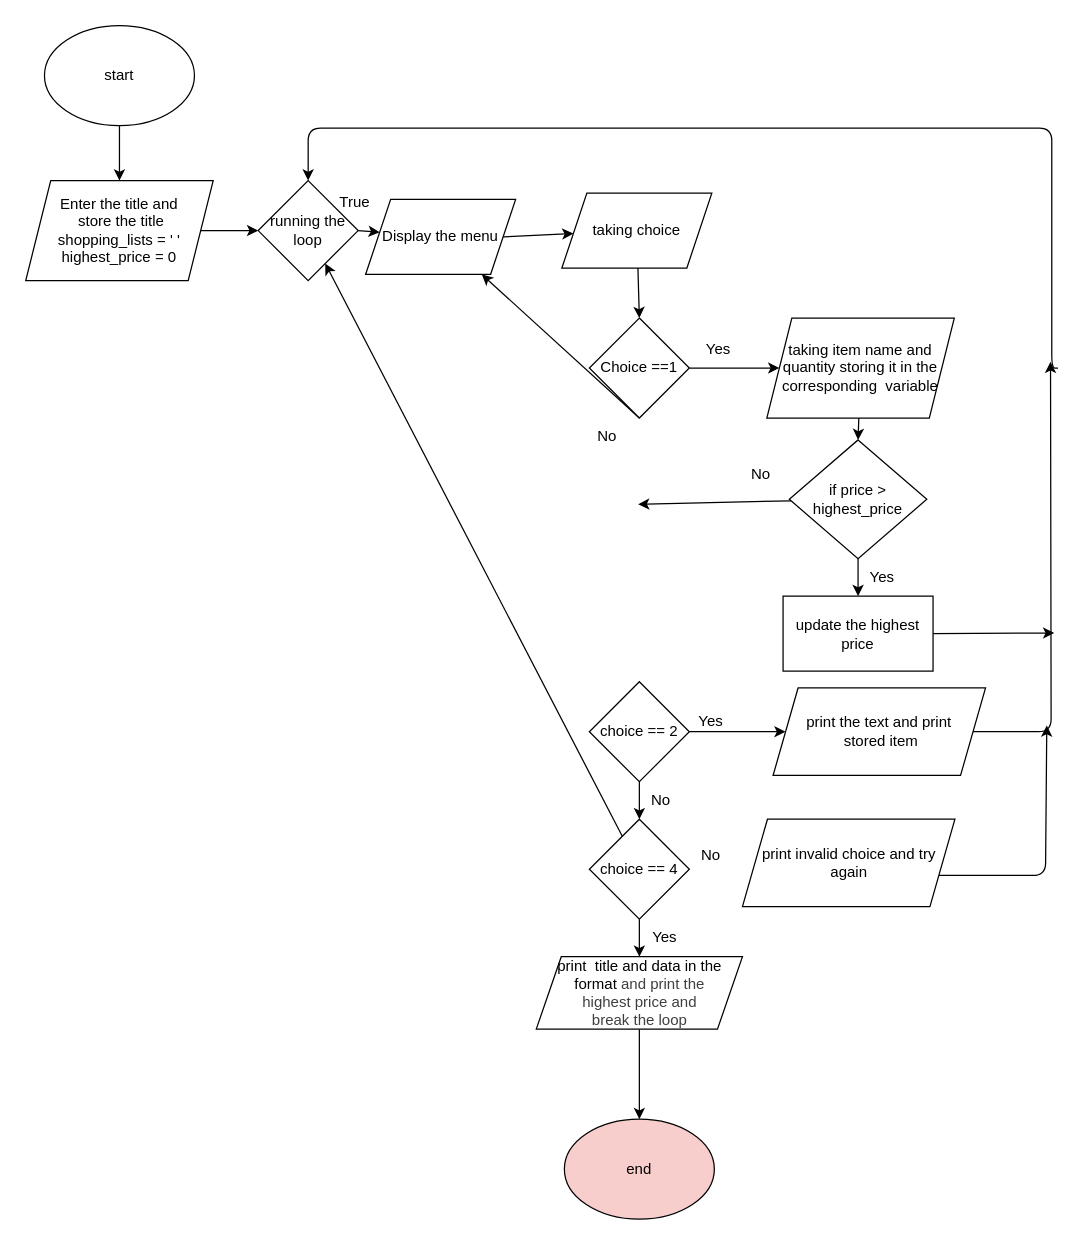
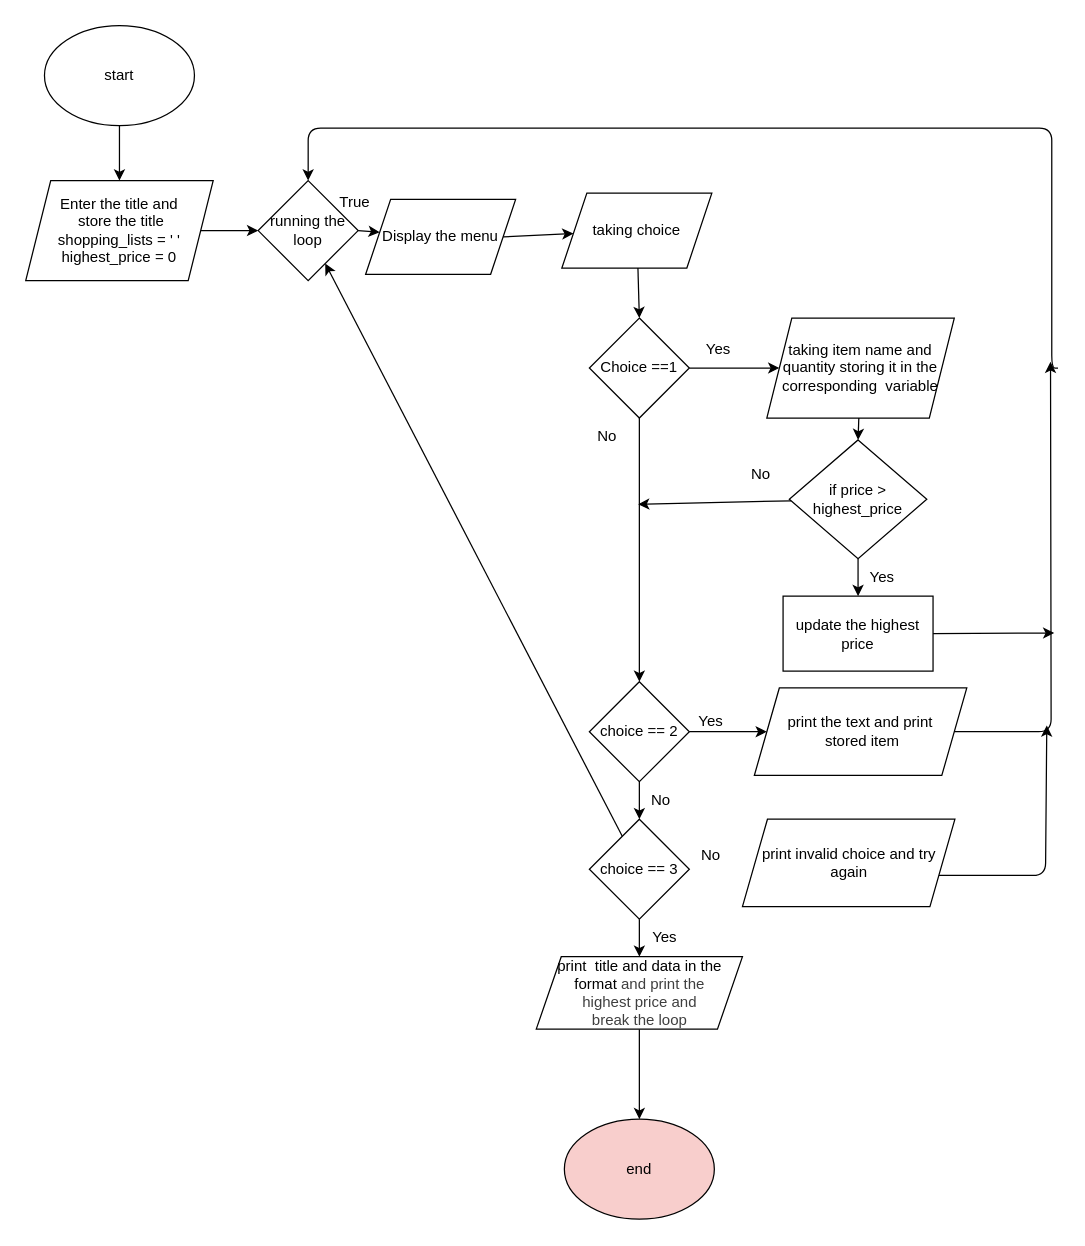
  <mxCell id="0" />
  <mxCell id="1" parent="0" />
  <mxCell id="2" style="edgeStyle=none;html=1;exitX=0.5;exitY=1;exitDx=0;exitDy=0;entryX=0.5;entryY=0;entryDx=0;entryDy=0;" parent="1" source="3" target="5" edge="1"><mxGeometry relative="1" as="geometry"><mxPoint x="115" y="112" as="sourcePoint" /><mxPoint x="110" y="152" as="targetPoint" /></mxGeometry></mxCell>
  <mxCell id="3" value="start" style="ellipse;whiteSpace=wrap;html=1;" parent="1" vertex="1"><mxGeometry width="120" height="80" as="geometry" x="35" y="20" /></mxCell>
  <mxCell id="4" style="edgeStyle=none;html=1;exitX=1;exitY=0.5;exitDx=0;exitDy=0;entryX=0;entryY=0.5;entryDx=0;entryDy=0;" parent="1" source="5" target="6" edge="1"><mxGeometry relative="1" as="geometry"><mxPoint x="170" y="192" as="sourcePoint" /></mxGeometry></mxCell>
  <mxCell id="5" value="Enter the title and&lt;div&gt;&amp;nbsp;store the title&lt;div&gt;shopping_lists = ' '&lt;/div&gt;&lt;/div&gt;&lt;div&gt;highest_price = 0&lt;/div&gt;" style="shape=parallelogram;perimeter=parallelogramPerimeter;whiteSpace=wrap;html=1;fixedSize=1;" parent="1" vertex="1"><mxGeometry x="20" y="144" width="150" height="80" as="geometry" /></mxCell>
  <mxCell id="6" value="running the loop" style="rhombus;whiteSpace=wrap;html=1;" parent="1" vertex="1"><mxGeometry x="206" y="144" width="80" height="80" as="geometry" /></mxCell>
  <mxCell id="7" value="True&lt;div&gt;&lt;br&gt;&lt;/div&gt;" style="text;html=1;align=center;verticalAlign=middle;resizable=0;points=[];autosize=1;strokeColor=none;fillColor=none;" parent="1" vertex="1"><mxGeometry x="258" y="149" width="50" height="40" as="geometry" /></mxCell>
  <mxCell id="8" style="edgeStyle=none;html=1;entryX=0.5;entryY=0;entryDx=0;entryDy=0;" parent="1" source="9" target="12" edge="1"><mxGeometry relative="1" as="geometry" /></mxCell>
  <mxCell id="9" value="taking choice" style="shape=parallelogram;perimeter=parallelogramPerimeter;whiteSpace=wrap;html=1;fixedSize=1;" parent="1" vertex="1"><mxGeometry x="449" y="154" width="120" height="60" as="geometry" /></mxCell>
- <mxCell id="10" style="edgeStyle=none;html=1;exitX=0.5;exitY=1;exitDx=0;exitDy=0;" parent="1" source="12" target="18" edge="1"><mxGeometry relative="1" as="geometry"><mxPoint x="511" y="484" as="sourcePoint" /></mxGeometry></mxCell>
+ <mxCell id="10" style="edgeStyle=none;html=1;entryX=0.5;entryY=0;entryDx=0;entryDy=0;exitX=0.5;exitY=1;exitDx=0;exitDy=0;" parent="1" source="12" target="27" edge="1"><mxGeometry relative="1" as="geometry"><mxPoint x="511" y="484" as="sourcePoint" /></mxGeometry></mxCell>
  <mxCell id="11" style="edgeStyle=none;html=1;entryX=0;entryY=0.5;entryDx=0;entryDy=0;" parent="1" source="12" target="16" edge="1"><mxGeometry relative="1" as="geometry" /></mxCell>
  <mxCell id="12" value="Choice ==1" style="rhombus;whiteSpace=wrap;html=1;" parent="1" vertex="1"><mxGeometry x="471" y="254" width="80" height="80" as="geometry" /></mxCell>
  <mxCell id="13" value="Yes" style="text;html=1;align=center;verticalAlign=middle;resizable=0;points=[];autosize=1;strokeColor=none;fillColor=none;" parent="1" vertex="1"><mxGeometry x="553.5" y="264" width="40" height="30" as="geometry" /></mxCell>
  <mxCell id="14" style="edgeStyle=orthogonalEdgeStyle;html=1;entryX=0.5;entryY=0;entryDx=0;entryDy=0;" parent="1" target="6" edge="1"><mxGeometry relative="1" as="geometry"><mxPoint x="262" y="102" as="targetPoint" /><Array as="points"><mxPoint x="841" y="294" /><mxPoint x="841" y="102" /><mxPoint x="246" y="102" /></Array><mxPoint x="846" y="294" as="sourcePoint" /></mxGeometry></mxCell>
  <mxCell id="15" style="edgeStyle=none;html=1;entryX=0.5;entryY=0;entryDx=0;entryDy=0;" parent="1" source="16" target="39" edge="1"><mxGeometry relative="1" as="geometry" /></mxCell>
  <mxCell id="16" value="&lt;div&gt;taking item name and quantity storing it in the corresponding&amp;nbsp; variable&lt;/div&gt;" style="shape=parallelogram;perimeter=parallelogramPerimeter;whiteSpace=wrap;html=1;fixedSize=1;" parent="1" vertex="1"><mxGeometry x="613" y="254" width="150" height="80" as="geometry" /></mxCell>
  <mxCell id="17" style="edgeStyle=none;html=1;exitX=1;exitY=0.5;exitDx=0;exitDy=0;" parent="1" source="18" target="9" edge="1"><mxGeometry relative="1" as="geometry" /></mxCell>
  <mxCell id="18" value="Display the menu" style="shape=parallelogram;perimeter=parallelogramPerimeter;whiteSpace=wrap;html=1;fixedSize=1;" parent="1" vertex="1"><mxGeometry x="292" y="159" width="120" height="60" as="geometry" /></mxCell>
  <mxCell id="19" value="No" style="text;html=1;align=center;verticalAlign=middle;resizable=0;points=[];autosize=1;strokeColor=none;fillColor=none;" parent="1" vertex="1"><mxGeometry x="465" y="334" width="40" height="30" as="geometry" /></mxCell>
  <mxCell id="20" style="edgeStyle=orthogonalEdgeStyle;html=1;" parent="1" source="21" edge="1"><mxGeometry relative="1" as="geometry"><mxPoint x="840" y="289" as="targetPoint" /></mxGeometry></mxCell>
- <mxCell id="21" value="print the text and print&lt;div&gt;&amp;nbsp;stored item&lt;/div&gt;" style="shape=parallelogram;perimeter=parallelogramPerimeter;whiteSpace=wrap;html=1;fixedSize=1;" parent="1" vertex="1"><mxGeometry x="618" y="550" width="170" height="70" as="geometry" /></mxCell>
+ <mxCell id="21" value="print the text and print&lt;div&gt;&amp;nbsp;stored item&lt;/div&gt;" style="shape=parallelogram;perimeter=parallelogramPerimeter;whiteSpace=wrap;html=1;fixedSize=1;" parent="1" vertex="1"><mxGeometry x="603" y="550" width="170" height="70" as="geometry" /></mxCell>
  <mxCell id="22" style="edgeStyle=none;html=1;entryX=0.5;entryY=0;entryDx=0;entryDy=0;" edge="1" parent="1" source="23" target="33"><mxGeometry relative="1" as="geometry" /></mxCell>
  <mxCell id="23" value="print&amp;nbsp; title and data in the format&lt;span style=&quot;color: rgb(63, 63, 63); background-color: transparent;&quot;&gt;&amp;nbsp;and print the&lt;/span&gt;&lt;div&gt;&lt;span style=&quot;color: rgb(63, 63, 63); background-color: transparent;&quot;&gt;&amp;nbsp;highest price and&amp;nbsp;&lt;/span&gt;&lt;/div&gt;&lt;div&gt;&lt;span style=&quot;color: rgb(63, 63, 63); background-color: transparent;&quot;&gt;break the loop&lt;/span&gt;&lt;/div&gt;" style="shape=parallelogram;perimeter=parallelogramPerimeter;whiteSpace=wrap;html=1;fixedSize=1;" parent="1" vertex="1"><mxGeometry x="428.5" y="765" width="165" height="58" as="geometry" /></mxCell>
  <mxCell id="24" style="edgeStyle=none;html=1;exitX=1;exitY=0.5;exitDx=0;exitDy=0;" parent="1" source="6" target="18" edge="1"><mxGeometry relative="1" as="geometry" /></mxCell>
  <mxCell id="25" style="edgeStyle=none;html=1;" parent="1" source="27" target="21" edge="1"><mxGeometry relative="1" as="geometry" /></mxCell>
  <mxCell id="26" style="edgeStyle=none;html=1;entryX=0.5;entryY=0;entryDx=0;entryDy=0;" parent="1" source="27" target="30" edge="1"><mxGeometry relative="1" as="geometry" /></mxCell>
  <mxCell id="27" value="&lt;span style=&quot;color: rgb(0, 0, 0);&quot;&gt;choice == 2&lt;/span&gt;" style="rhombus;whiteSpace=wrap;html=1;" parent="1" vertex="1"><mxGeometry x="471" y="545" width="80" height="80" as="geometry" /></mxCell>
  <mxCell id="28" style="edgeStyle=none;html=1;" parent="1" source="30" target="6" edge="1"><mxGeometry relative="1" as="geometry" /></mxCell>
  <mxCell id="29" style="edgeStyle=none;html=1;exitX=0.5;exitY=1;exitDx=0;exitDy=0;entryX=0.5;entryY=0;entryDx=0;entryDy=0;" parent="1" source="30" target="23" edge="1"><mxGeometry relative="1" as="geometry" /></mxCell>
- <mxCell id="30" value="&lt;span style=&quot;color: rgb(0, 0, 0);&quot;&gt;choice == 4&lt;/span&gt;" style="rhombus;whiteSpace=wrap;html=1;" parent="1" vertex="1"><mxGeometry x="471" y="655" width="80" height="80" as="geometry" /></mxCell>
+ <mxCell id="30" value="&lt;span style=&quot;color: rgb(0, 0, 0);&quot;&gt;choice == 3&lt;/span&gt;" style="rhombus;whiteSpace=wrap;html=1;" parent="1" vertex="1"><mxGeometry x="471" y="655" width="80" height="80" as="geometry" /></mxCell>
  <mxCell id="31" value="No" style="text;html=1;align=center;verticalAlign=middle;resizable=0;points=[];autosize=1;strokeColor=none;fillColor=none;" parent="1" vertex="1"><mxGeometry x="508" y="625" width="40" height="30" as="geometry" /></mxCell>
  <mxCell id="32" value="Yes" style="text;html=1;align=center;verticalAlign=middle;resizable=0;points=[];autosize=1;strokeColor=none;fillColor=none;" parent="1" vertex="1"><mxGeometry x="548" y="562" width="40" height="30" as="geometry" /></mxCell>
  <mxCell id="33" value="end" style="ellipse;whiteSpace=wrap;html=1;fillColor=#f8cecc;" parent="1" vertex="1"><mxGeometry x="451" y="895" width="120" height="80" as="geometry" /></mxCell>
  <mxCell id="34" value="Yes" style="text;html=1;align=center;verticalAlign=middle;resizable=0;points=[];autosize=1;strokeColor=none;fillColor=none;" parent="1" vertex="1"><mxGeometry x="511" y="735" width="40" height="30" as="geometry" /></mxCell>
  <mxCell id="35" style="edgeStyle=orthogonalEdgeStyle;html=1;" parent="1" source="36" edge="1"><mxGeometry relative="1" as="geometry"><mxPoint x="837" y="580" as="targetPoint" /><Array as="points"><mxPoint x="836" y="700" /></Array></mxGeometry></mxCell>
  <mxCell id="36" value="print invalid choice and try again" style="shape=parallelogram;perimeter=parallelogramPerimeter;whiteSpace=wrap;html=1;fixedSize=1;" parent="1" vertex="1"><mxGeometry x="593.5" y="655" width="170" height="70" as="geometry" /></mxCell>
  <mxCell id="37" style="edgeStyle=none;html=1;" parent="1" source="39" edge="1"><mxGeometry relative="1" as="geometry"><mxPoint x="510" y="403" as="targetPoint" /></mxGeometry></mxCell>
  <mxCell id="38" value="" style="edgeStyle=none;html=1;" parent="1" source="39" target="42" edge="1"><mxGeometry relative="1" as="geometry" /></mxCell>
  <mxCell id="39" value="if price &amp;gt; highest_price" style="rhombus;whiteSpace=wrap;html=1;" parent="1" vertex="1"><mxGeometry x="631" y="351.5" width="110" height="95" as="geometry" /></mxCell>
  <mxCell id="40" value="No" style="text;html=1;align=center;verticalAlign=middle;resizable=0;points=[];autosize=1;strokeColor=none;fillColor=none;" parent="1" vertex="1"><mxGeometry x="588" y="364" width="40" height="30" as="geometry" /></mxCell>
  <mxCell id="41" style="edgeStyle=none;html=1;exitX=1;exitY=0.5;exitDx=0;exitDy=0;" parent="1" source="42" edge="1"><mxGeometry relative="1" as="geometry"><mxPoint x="843" y="506" as="targetPoint" /></mxGeometry></mxCell>
  <mxCell id="42" value="update the highest price" style="whiteSpace=wrap;html=1;" parent="1" vertex="1"><mxGeometry x="626" y="476.5" width="120" height="60" as="geometry" /></mxCell>
  <mxCell id="43" value="No" style="text;html=1;align=center;verticalAlign=middle;resizable=0;points=[];autosize=1;strokeColor=none;fillColor=none;" parent="1" vertex="1"><mxGeometry x="548" y="669" width="40" height="30" as="geometry" /></mxCell>
  <mxCell id="44" value="Yes" style="text;html=1;align=center;verticalAlign=middle;resizable=0;points=[];autosize=1;strokeColor=none;fillColor=none;" parent="1" vertex="1"><mxGeometry x="685" y="446.5" width="40" height="30" as="geometry" /></mxCell>
